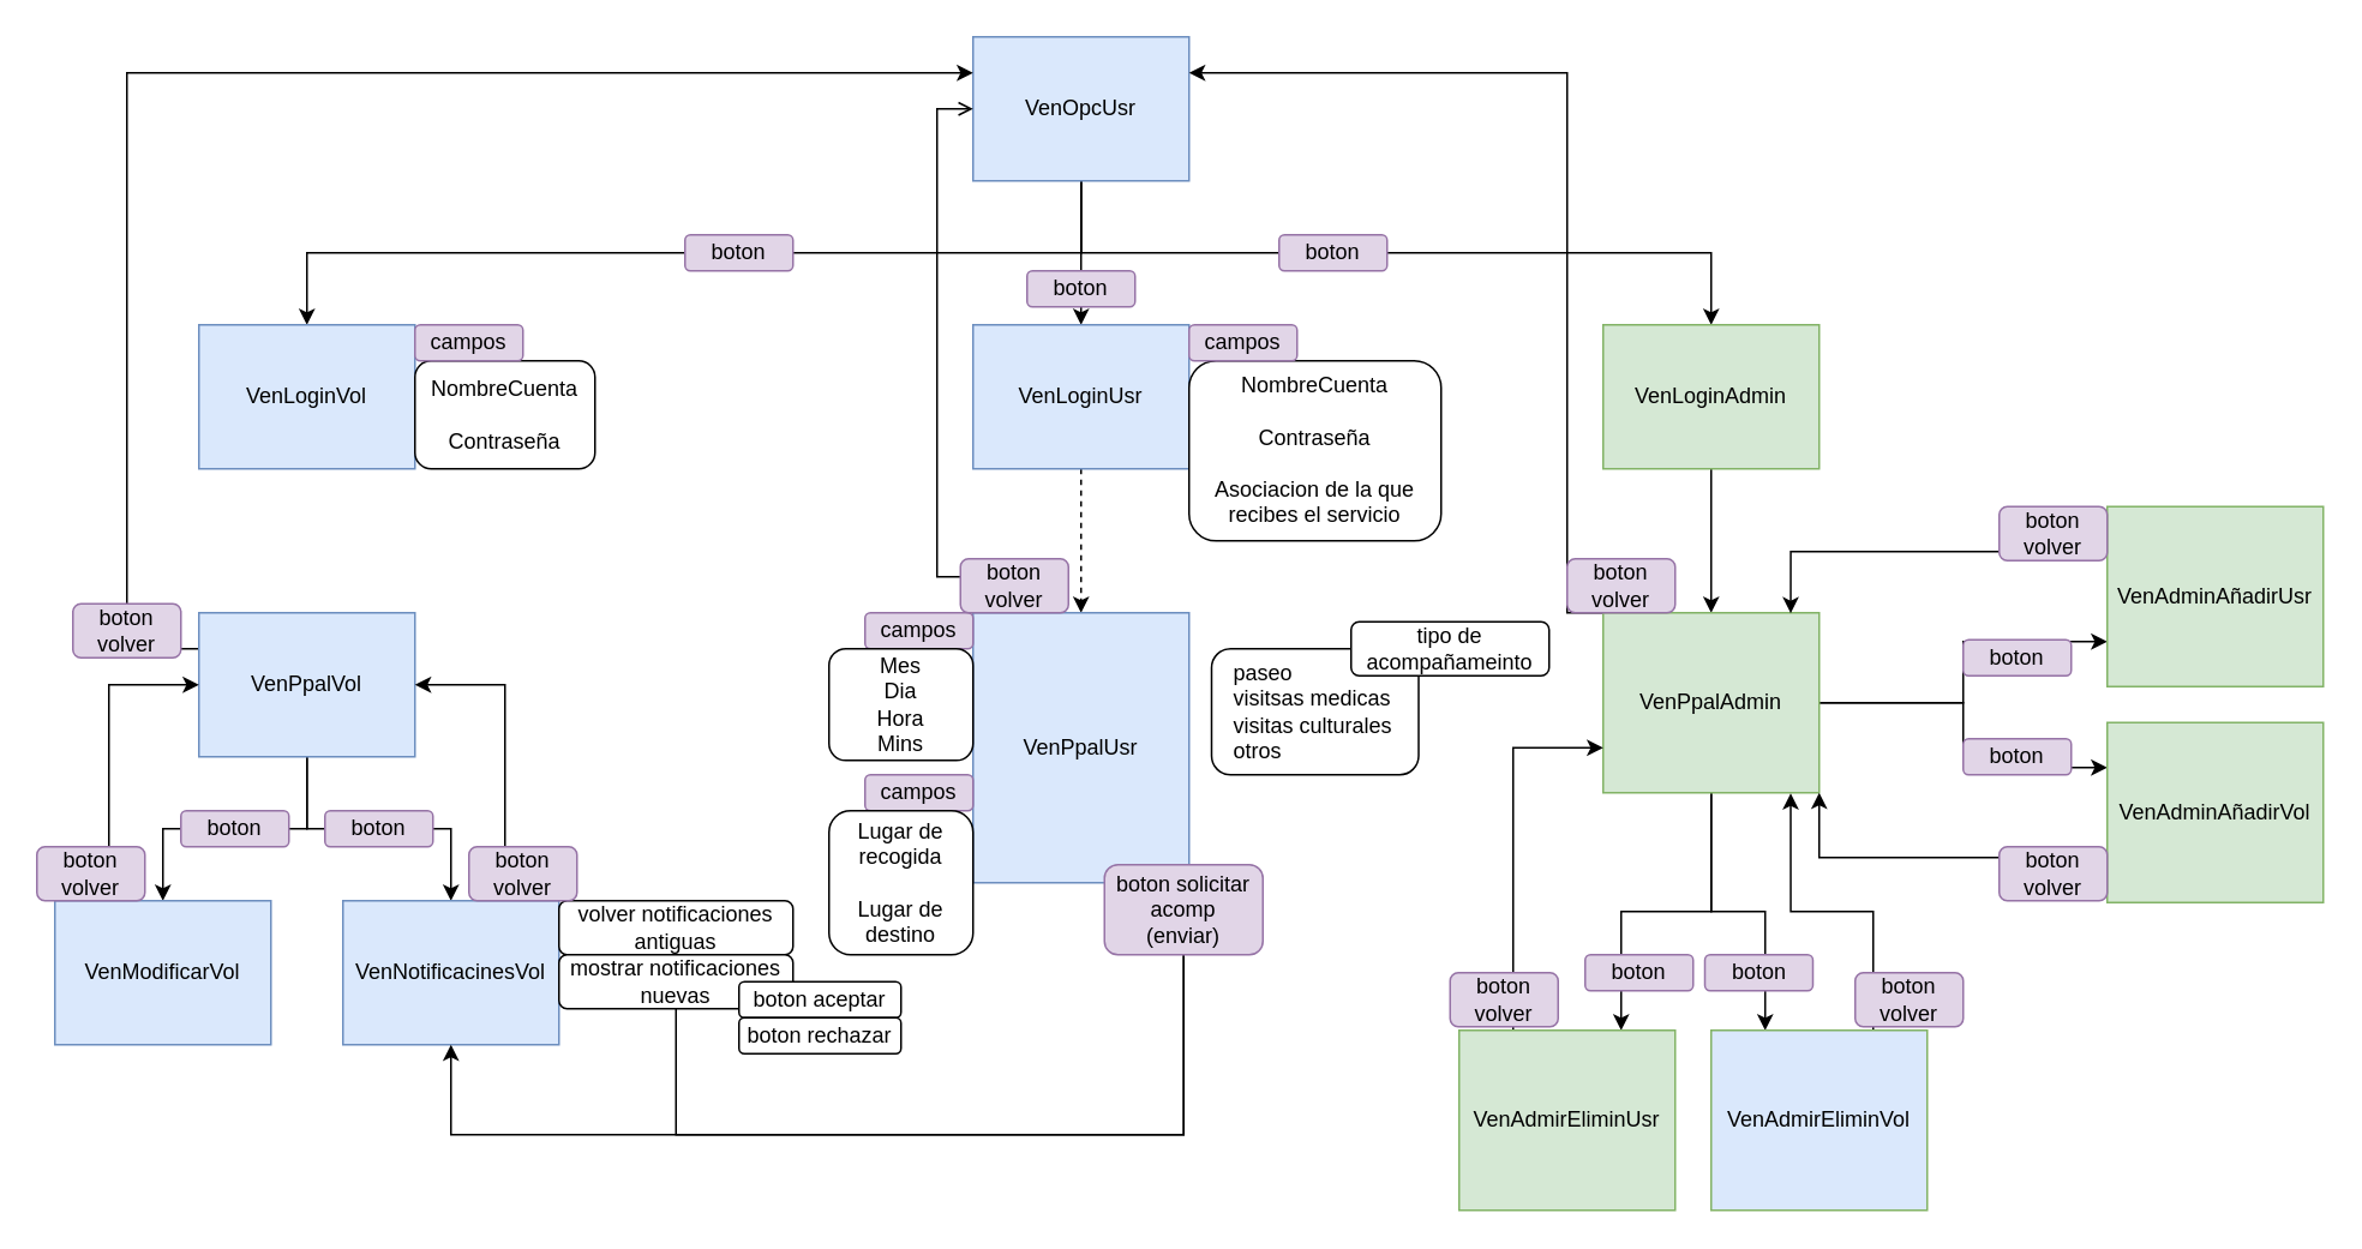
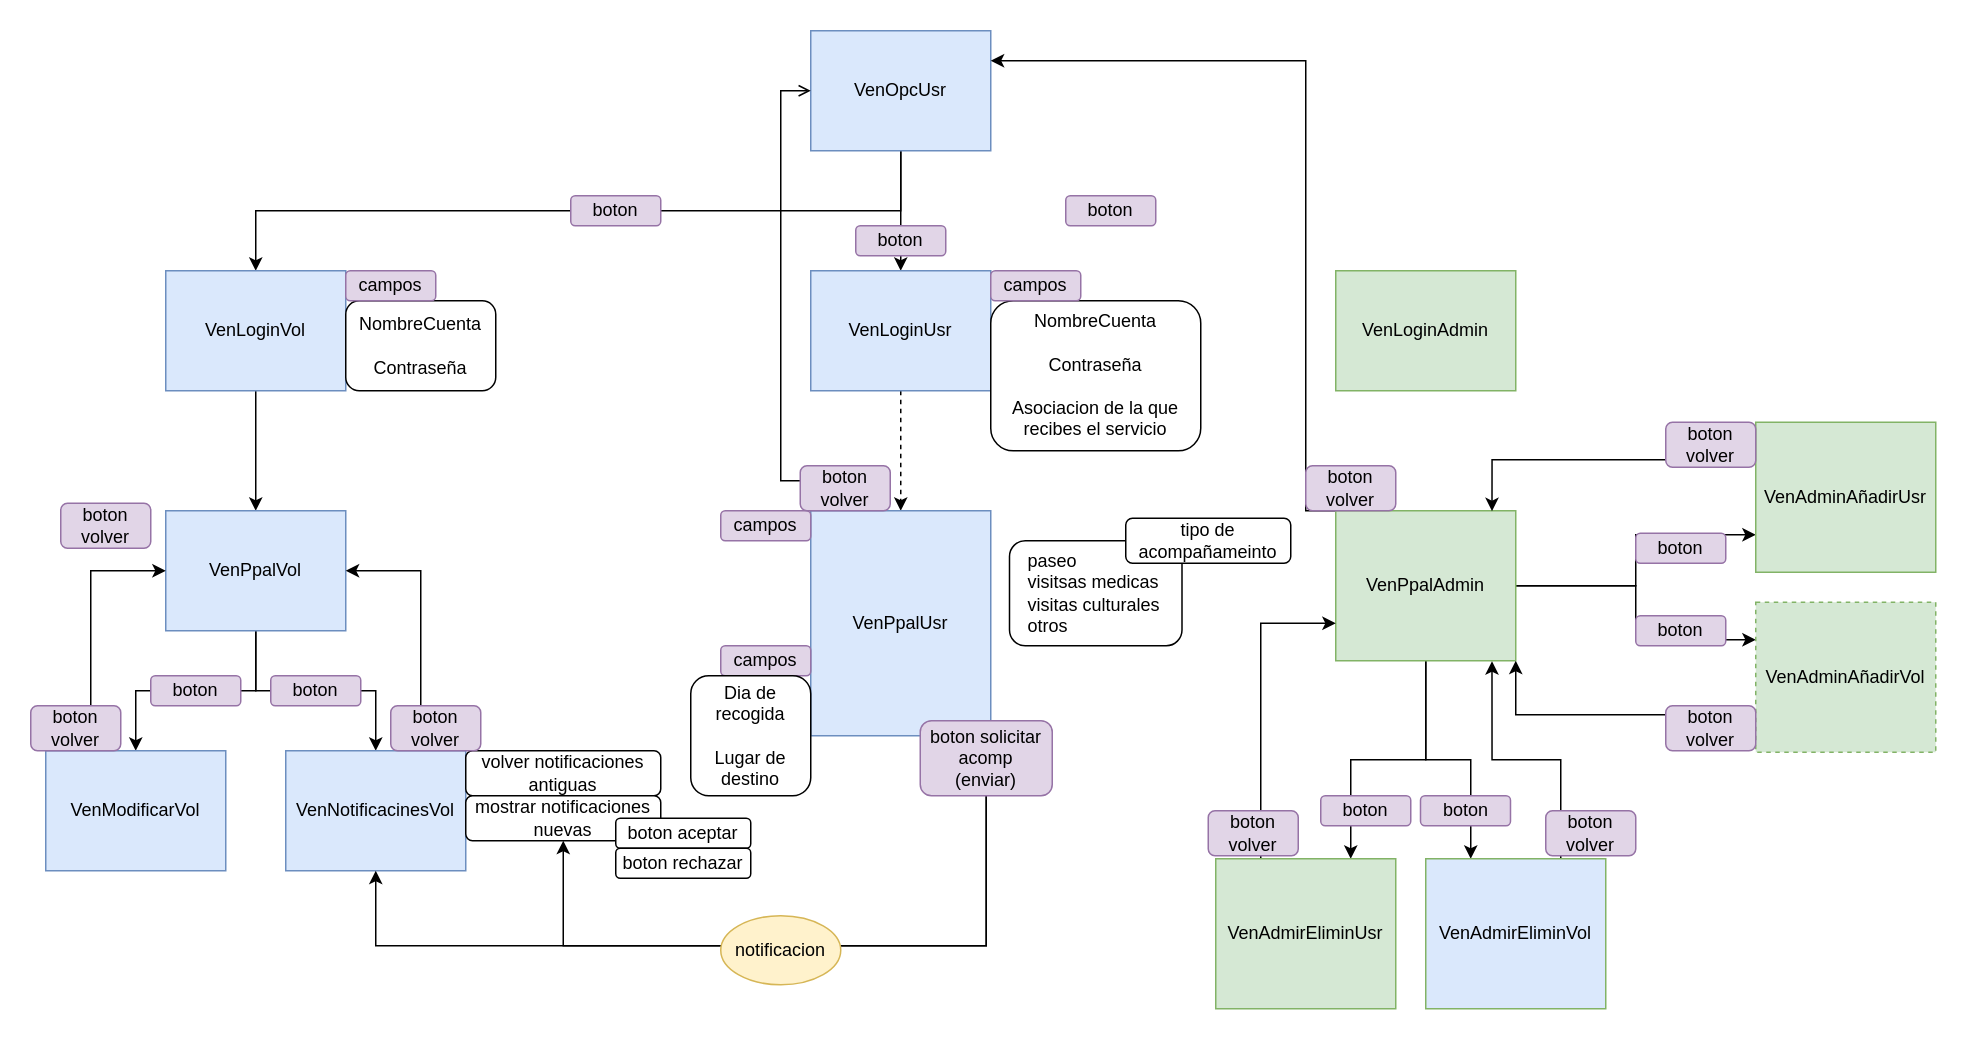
  <mxCell id="0" />
  <mxCell id="1" parent="0" />
- <mxCell id="2" style="edgeStyle=orthogonalEdgeStyle;rounded=0;orthogonalLoop=1;jettySize=auto;html=1;exitX=0.5;exitY=1;exitDx=0;exitDy=0;" parent="1" source="5" target="7" edge="1"><mxGeometry relative="1" as="geometry" /></mxCell>
  <mxCell id="3" style="edgeStyle=orthogonalEdgeStyle;rounded=0;orthogonalLoop=1;jettySize=auto;html=1;exitX=0.5;exitY=1;exitDx=0;exitDy=0;" parent="1" source="5" target="9" edge="1"><mxGeometry relative="1" as="geometry" /></mxCell>
  <mxCell id="4" style="edgeStyle=orthogonalEdgeStyle;rounded=0;orthogonalLoop=1;jettySize=auto;html=1;exitX=0.5;exitY=1;exitDx=0;exitDy=0;" parent="1" source="5" target="11" edge="1"><mxGeometry relative="1" as="geometry" /></mxCell>
  <mxCell id="5" value="VenOpcUsr" style="rounded=0;whiteSpace=wrap;html=1;fillColor=#dae8fc;strokeColor=#6c8ebf;" parent="1" vertex="1"><mxGeometry x="540" width="120" height="80" as="geometry" y="20" /></mxCell>
- <mxCell id="6" style="edgeStyle=orthogonalEdgeStyle;rounded=0;orthogonalLoop=1;jettySize=auto;html=1;exitX=0.5;exitY=1;exitDx=0;exitDy=0;" parent="1" source="7" target="46" edge="1"><mxGeometry relative="1" as="geometry" /></mxCell>
  <mxCell id="7" value="VenLoginAdmin" style="rounded=0;whiteSpace=wrap;html=1;fillColor=#d5e8d4;strokeColor=#82b366;" parent="1" vertex="1"><mxGeometry x="890" y="180" width="120" height="80" as="geometry" /></mxCell>
  <mxCell id="8" style="edgeStyle=orthogonalEdgeStyle;rounded=0;orthogonalLoop=1;jettySize=auto;html=1;exitX=0.5;exitY=1;exitDx=0;exitDy=0;dashed=1;" parent="1" source="9" target="32" edge="1"><mxGeometry relative="1" as="geometry" /></mxCell>
  <mxCell id="9" value="VenLoginUsr" style="rounded=0;whiteSpace=wrap;html=1;fillColor=#dae8fc;strokeColor=#6c8ebf;" parent="1" vertex="1"><mxGeometry x="540" y="180" width="120" height="80" as="geometry" /></mxCell>
+ <mxCell id="10" style="edgeStyle=orthogonalEdgeStyle;rounded=0;orthogonalLoop=1;jettySize=auto;html=1;exitX=0.5;exitY=1;exitDx=0;exitDy=0;" parent="1" source="11" target="17" edge="1"><mxGeometry relative="1" as="geometry" /></mxCell>
  <mxCell id="11" value="VenLoginVol" style="rounded=0;whiteSpace=wrap;html=1;fillColor=#dae8fc;strokeColor=#6c8ebf;" parent="1" vertex="1"><mxGeometry x="110" y="180" width="120" height="80" as="geometry" /></mxCell>
  <mxCell id="12" value="NombreCuenta&lt;br&gt;&lt;br&gt;Contraseña&lt;br&gt;&lt;br&gt;Asociacion de la que recibes el servicio" style="rounded=1;whiteSpace=wrap;html=1;" parent="1" vertex="1"><mxGeometry x="660" y="200" width="140" height="100" as="geometry" /></mxCell>
  <mxCell id="13" value="NombreCuenta&lt;br&gt;&lt;br&gt;Contraseña" style="rounded=1;whiteSpace=wrap;html=1;" parent="1" vertex="1"><mxGeometry x="230" y="200" width="100" height="60" as="geometry" /></mxCell>
  <mxCell id="14" style="edgeStyle=orthogonalEdgeStyle;rounded=0;orthogonalLoop=1;jettySize=auto;html=1;exitX=0.5;exitY=1;exitDx=0;exitDy=0;" parent="1" source="17" target="19" edge="1"><mxGeometry relative="1" as="geometry" /></mxCell>
  <mxCell id="15" style="edgeStyle=orthogonalEdgeStyle;rounded=0;orthogonalLoop=1;jettySize=auto;html=1;exitX=0.5;exitY=1;exitDx=0;exitDy=0;" parent="1" source="17" target="21" edge="1"><mxGeometry relative="1" as="geometry" /></mxCell>
- <mxCell id="16" style="edgeStyle=orthogonalEdgeStyle;rounded=0;orthogonalLoop=1;jettySize=auto;html=1;exitX=0;exitY=0.25;exitDx=0;exitDy=0;entryX=0;entryY=0.25;entryDx=0;entryDy=0;" parent="1" source="17" target="5" edge="1"><mxGeometry relative="1" as="geometry"><Array as="points"><mxPoint x="70" y="360" /><mxPoint x="70" y="40" /></Array></mxGeometry></mxCell>
  <mxCell id="17" value="VenPpalVol" style="rounded=0;whiteSpace=wrap;html=1;fillColor=#dae8fc;strokeColor=#6c8ebf;" parent="1" vertex="1"><mxGeometry x="110" y="340" width="120" height="80" as="geometry" /></mxCell>
  <mxCell id="18" style="edgeStyle=orthogonalEdgeStyle;rounded=0;orthogonalLoop=1;jettySize=auto;html=1;exitX=0.25;exitY=0;exitDx=0;exitDy=0;entryX=0;entryY=0.5;entryDx=0;entryDy=0;" parent="1" source="19" target="17" edge="1"><mxGeometry relative="1" as="geometry" /></mxCell>
  <mxCell id="19" value="VenModificarVol" style="rounded=0;whiteSpace=wrap;html=1;fillColor=#dae8fc;strokeColor=#6c8ebf;" parent="1" vertex="1"><mxGeometry x="30" y="500" width="120" height="80" as="geometry" /></mxCell>
  <mxCell id="20" style="edgeStyle=orthogonalEdgeStyle;rounded=0;orthogonalLoop=1;jettySize=auto;html=1;exitX=0.75;exitY=0;exitDx=0;exitDy=0;entryX=1;entryY=0.5;entryDx=0;entryDy=0;" parent="1" source="21" target="17" edge="1"><mxGeometry relative="1" as="geometry" /></mxCell>
  <mxCell id="21" value="VenNotificacinesVol" style="rounded=0;whiteSpace=wrap;html=1;fillColor=#dae8fc;strokeColor=#6c8ebf;" parent="1" vertex="1"><mxGeometry x="190" y="500" width="120" height="80" as="geometry" /></mxCell>
  <mxCell id="22" value="boton" style="rounded=1;whiteSpace=wrap;html=1;fillColor=#e1d5e7;strokeColor=#9673a6;" parent="1" vertex="1"><mxGeometry y="450" width="60" height="20" as="geometry" x="180" /></mxCell>
  <mxCell id="23" value="boton" style="rounded=1;whiteSpace=wrap;html=1;fillColor=#e1d5e7;strokeColor=#9673a6;" parent="1" vertex="1"><mxGeometry x="100" y="450" width="60" height="20" as="geometry" /></mxCell>
  <mxCell id="24" value="boton" style="rounded=1;whiteSpace=wrap;html=1;fillColor=#e1d5e7;strokeColor=#9673a6;" parent="1" vertex="1"><mxGeometry x="380" y="130" width="60" height="20" as="geometry" /></mxCell>
  <mxCell id="25" value="boton" style="rounded=1;whiteSpace=wrap;html=1;fillColor=#e1d5e7;strokeColor=#9673a6;" parent="1" vertex="1"><mxGeometry x="710" y="130" width="60" height="20" as="geometry" /></mxCell>
  <mxCell id="26" value="boton" style="rounded=1;whiteSpace=wrap;html=1;fillColor=#e1d5e7;strokeColor=#9673a6;" parent="1" vertex="1"><mxGeometry x="570" y="150" width="60" height="20" as="geometry" /></mxCell>
  <mxCell id="27" value="campos" style="rounded=1;whiteSpace=wrap;html=1;fillColor=#e1d5e7;strokeColor=#9673a6;" parent="1" vertex="1"><mxGeometry x="230" y="180" width="60" height="20" as="geometry" /></mxCell>
  <mxCell id="28" value="campos" style="rounded=1;whiteSpace=wrap;html=1;fillColor=#e1d5e7;strokeColor=#9673a6;" parent="1" vertex="1"><mxGeometry x="660" y="180" width="60" height="20" as="geometry" /></mxCell>
  <mxCell id="29" value="volver notificaciones&lt;br&gt;antiguas" style="rounded=1;whiteSpace=wrap;html=1;" parent="1" vertex="1"><mxGeometry x="310" y="500" width="130" height="30" as="geometry" /></mxCell>
  <mxCell id="30" value="mostrar notificaciones&lt;br&gt;nuevas" style="rounded=1;whiteSpace=wrap;html=1;" parent="1" vertex="1"><mxGeometry x="310" y="530" width="130" height="30" as="geometry" /></mxCell>
  <mxCell id="31" style="edgeStyle=orthogonalEdgeStyle;rounded=0;orthogonalLoop=1;jettySize=auto;html=1;exitX=0.25;exitY=0;exitDx=0;exitDy=0;entryX=0;entryY=0.5;entryDx=0;entryDy=0;endArrow=open;" parent="1" source="32" target="5" edge="1"><mxGeometry relative="1" as="geometry"><Array as="points"><mxPoint x="550" y="340" /><mxPoint x="550" y="320" /><mxPoint x="520" y="320" /><mxPoint x="520" y="60" /></Array></mxGeometry></mxCell>
  <mxCell id="32" value="VenPpalUsr" style="rounded=0;whiteSpace=wrap;html=1;fillColor=#dae8fc;strokeColor=#6c8ebf;" parent="1" vertex="1"><mxGeometry x="540" y="340" width="120" height="150" as="geometry" /></mxCell>
  <mxCell id="33" value="&amp;nbsp; &amp;nbsp;paseo&lt;br&gt;&amp;nbsp; &amp;nbsp;visitsas medicas&lt;br&gt;&amp;nbsp; &amp;nbsp;visitas culturales&lt;br&gt;&amp;nbsp; &amp;nbsp;otros" style="rounded=1;whiteSpace=wrap;html=1;align=left;" parent="1" vertex="1"><mxGeometry x="672.5" y="360" width="115" height="70" as="geometry" /></mxCell>
  <mxCell id="34" value="tipo de acompañameinto" style="rounded=1;whiteSpace=wrap;html=1;" parent="1" vertex="1"><mxGeometry x="750" y="345" width="110" height="30" as="geometry" /></mxCell>
  <mxCell id="35" value="boton aceptar" style="rounded=1;whiteSpace=wrap;html=1;" parent="1" vertex="1"><mxGeometry x="410" y="545" width="90" height="20" as="geometry" /></mxCell>
  <mxCell id="36" value="boton rechazar" style="rounded=1;whiteSpace=wrap;html=1;" parent="1" vertex="1"><mxGeometry x="410" y="565" width="90" height="20" as="geometry" /></mxCell>
  <mxCell id="37" value="campos" style="rounded=1;whiteSpace=wrap;html=1;fillColor=#e1d5e7;strokeColor=#9673a6;" parent="1" vertex="1"><mxGeometry x="480" y="340" width="60" height="20" as="geometry" /></mxCell>
- <mxCell id="38" value="Mes&lt;br&gt;Dia&lt;br&gt;Hora&lt;br&gt;Mins" style="rounded=1;whiteSpace=wrap;html=1;" parent="1" vertex="1"><mxGeometry x="460" y="360" width="80" height="62" as="geometry" /></mxCell>
  <mxCell id="39" value="campos" style="rounded=1;whiteSpace=wrap;html=1;fillColor=#e1d5e7;strokeColor=#9673a6;" parent="1" vertex="1"><mxGeometry x="480" y="430" width="60" height="20" as="geometry" /></mxCell>
- <mxCell id="40" value="Lugar de&lt;br&gt;recogida&lt;br&gt;&lt;br&gt;Lugar de destino" style="rounded=1;whiteSpace=wrap;html=1;" parent="1" vertex="1"><mxGeometry x="460" y="450" width="80" height="80" as="geometry" /></mxCell>
+ <mxCell id="40" value="Dia de&lt;br&gt;recogida&lt;br&gt;&lt;br&gt;Lugar de destino" style="rounded=1;whiteSpace=wrap;html=1;" parent="1" vertex="1"><mxGeometry x="460" y="450" width="80" height="80" as="geometry" /></mxCell>
  <mxCell id="41" style="edgeStyle=orthogonalEdgeStyle;rounded=0;orthogonalLoop=1;jettySize=auto;html=1;exitX=1;exitY=0.5;exitDx=0;exitDy=0;entryX=0;entryY=0.75;entryDx=0;entryDy=0;" parent="1" source="46" target="48" edge="1"><mxGeometry relative="1" as="geometry" /></mxCell>
  <mxCell id="42" style="edgeStyle=orthogonalEdgeStyle;rounded=0;orthogonalLoop=1;jettySize=auto;html=1;exitX=1;exitY=0.5;exitDx=0;exitDy=0;entryX=0;entryY=0.25;entryDx=0;entryDy=0;" parent="1" source="46" target="50" edge="1"><mxGeometry relative="1" as="geometry" /></mxCell>
  <mxCell id="43" style="edgeStyle=orthogonalEdgeStyle;rounded=0;orthogonalLoop=1;jettySize=auto;html=1;exitX=0.5;exitY=1;exitDx=0;exitDy=0;entryX=0.25;entryY=0;entryDx=0;entryDy=0;" parent="1" source="46" target="56" edge="1"><mxGeometry relative="1" as="geometry" /></mxCell>
  <mxCell id="44" style="edgeStyle=orthogonalEdgeStyle;rounded=0;orthogonalLoop=1;jettySize=auto;html=1;exitX=0.5;exitY=1;exitDx=0;exitDy=0;entryX=0.75;entryY=0;entryDx=0;entryDy=0;" parent="1" source="46" target="54" edge="1"><mxGeometry relative="1" as="geometry" /></mxCell>
  <mxCell id="45" style="edgeStyle=orthogonalEdgeStyle;rounded=0;orthogonalLoop=1;jettySize=auto;html=1;exitX=0.25;exitY=0;exitDx=0;exitDy=0;entryX=1;entryY=0.25;entryDx=0;entryDy=0;" parent="1" source="46" target="5" edge="1"><mxGeometry relative="1" as="geometry"><Array as="points"><mxPoint x="870" y="340" /><mxPoint x="870" y="40" /></Array></mxGeometry></mxCell>
  <mxCell id="46" value="VenPpalAdmin" style="rounded=0;whiteSpace=wrap;html=1;fillColor=#d5e8d4;strokeColor=#82b366;" parent="1" vertex="1"><mxGeometry x="890" y="340" width="120" height="100" as="geometry" /></mxCell>
  <mxCell id="47" style="edgeStyle=orthogonalEdgeStyle;rounded=0;orthogonalLoop=1;jettySize=auto;html=1;exitX=0;exitY=0.25;exitDx=0;exitDy=0;entryX=0.868;entryY=0.003;entryDx=0;entryDy=0;entryPerimeter=0;" parent="1" source="48" target="46" edge="1"><mxGeometry relative="1" as="geometry" /></mxCell>
  <mxCell id="48" value="VenAdminAñadirUsr" style="rounded=0;whiteSpace=wrap;html=1;fillColor=#d5e8d4;strokeColor=#82b366;" parent="1" vertex="1"><mxGeometry x="1170" y="281" width="120" height="100" as="geometry" /></mxCell>
  <mxCell id="49" style="edgeStyle=orthogonalEdgeStyle;rounded=0;orthogonalLoop=1;jettySize=auto;html=1;exitX=0;exitY=0.75;exitDx=0;exitDy=0;entryX=1;entryY=1;entryDx=0;entryDy=0;entryPerimeter=0;" parent="1" source="50" target="46" edge="1"><mxGeometry relative="1" as="geometry" /></mxCell>
- <mxCell id="50" value="VenAdminAñadirVol" style="rounded=0;whiteSpace=wrap;html=1;fillColor=#d5e8d4;strokeColor=#82b366;" parent="1" vertex="1"><mxGeometry x="1170" y="401" width="120" height="100" as="geometry" /></mxCell>
+ <mxCell id="50" value="VenAdminAñadirVol" style="rounded=0;whiteSpace=wrap;html=1;fillColor=#d5e8d4;strokeColor=#82b366;dashed=1;" parent="1" vertex="1"><mxGeometry x="1170" y="401" width="120" height="100" as="geometry" /></mxCell>
  <mxCell id="51" value="boton" style="rounded=1;whiteSpace=wrap;html=1;fillColor=#e1d5e7;strokeColor=#9673a6;" parent="1" vertex="1"><mxGeometry x="1090" y="355" width="60" height="20" as="geometry" /></mxCell>
  <mxCell id="52" value="boton" style="rounded=1;whiteSpace=wrap;html=1;fillColor=#e1d5e7;strokeColor=#9673a6;" parent="1" vertex="1"><mxGeometry x="1090" y="410" width="60" height="20" as="geometry" /></mxCell>
  <mxCell id="53" style="edgeStyle=orthogonalEdgeStyle;rounded=0;orthogonalLoop=1;jettySize=auto;html=1;exitX=0.25;exitY=0;exitDx=0;exitDy=0;entryX=0;entryY=0.75;entryDx=0;entryDy=0;" parent="1" source="54" target="46" edge="1"><mxGeometry relative="1" as="geometry" /></mxCell>
  <mxCell id="54" value="VenAdmirEliminUsr" style="rounded=0;whiteSpace=wrap;html=1;fillColor=#d5e8d4;strokeColor=#82b366;" parent="1" vertex="1"><mxGeometry x="810" y="572" width="120" height="100" as="geometry" /></mxCell>
  <mxCell id="55" style="edgeStyle=orthogonalEdgeStyle;rounded=0;orthogonalLoop=1;jettySize=auto;html=1;exitX=0.75;exitY=0;exitDx=0;exitDy=0;entryX=0.868;entryY=1.003;entryDx=0;entryDy=0;entryPerimeter=0;" parent="1" source="56" target="46" edge="1"><mxGeometry relative="1" as="geometry" /></mxCell>
  <mxCell id="56" value="VenAdmirEliminVol" style="rounded=0;whiteSpace=wrap;html=1;fillColor=#dae8fc;strokeColor=#82b366;" parent="1" vertex="1"><mxGeometry x="950" y="572" width="120" height="100" as="geometry" /></mxCell>
  <mxCell id="57" value="boton" style="rounded=1;whiteSpace=wrap;html=1;fillColor=#e1d5e7;strokeColor=#9673a6;" parent="1" vertex="1"><mxGeometry x="880" y="530" width="60" height="20" as="geometry" /></mxCell>
  <mxCell id="58" value="boton" style="rounded=1;whiteSpace=wrap;html=1;fillColor=#e1d5e7;strokeColor=#9673a6;" parent="1" vertex="1"><mxGeometry x="946.5" y="530" width="60" height="20" as="geometry" /></mxCell>
  <mxCell id="59" style="edgeStyle=orthogonalEdgeStyle;rounded=0;orthogonalLoop=1;jettySize=auto;html=1;exitX=0.5;exitY=1;exitDx=0;exitDy=0;entryX=0.5;entryY=1;entryDx=0;entryDy=0;" parent="1" source="61" target="21" edge="1"><mxGeometry relative="1" as="geometry"><Array as="points"><mxPoint x="657" y="630" /><mxPoint x="250" y="630" /></Array></mxGeometry></mxCell>
- <mxCell id="60" style="edgeStyle=orthogonalEdgeStyle;rounded=0;orthogonalLoop=1;jettySize=auto;html=1;exitX=0.5;exitY=1;exitDx=0;exitDy=0;entryX=0.5;entryY=1;entryDx=0;entryDy=0;endArrow=none;" parent="1" source="61" target="30" edge="1"><mxGeometry relative="1" as="geometry"><Array as="points"><mxPoint x="657" y="630" /><mxPoint x="375" y="630" /></Array></mxGeometry></mxCell>
+ <mxCell id="60" style="edgeStyle=orthogonalEdgeStyle;rounded=0;orthogonalLoop=1;jettySize=auto;html=1;exitX=0.5;exitY=1;exitDx=0;exitDy=0;entryX=0.5;entryY=1;entryDx=0;entryDy=0;" parent="1" source="61" target="30" edge="1"><mxGeometry relative="1" as="geometry"><Array as="points"><mxPoint x="657" y="630" /><mxPoint x="375" y="630" /></Array></mxGeometry></mxCell>
  <mxCell id="61" value="boton solicitar&lt;br&gt;acomp&lt;br&gt;(enviar)" style="rounded=1;whiteSpace=wrap;html=1;fillColor=#e1d5e7;strokeColor=#9673a6;" parent="1" vertex="1"><mxGeometry x="613" y="480" width="88" height="50" as="geometry" /></mxCell>
+ <mxCell id="62" value="notificacion" style="ellipse;whiteSpace=wrap;html=1;fillColor=#fff2cc;strokeColor=#d6b656;" parent="1" vertex="1"><mxGeometry x="480" y="610" width="80" height="46" as="geometry" /></mxCell>
  <mxCell id="63" value="boton&lt;br&gt;volver" style="rounded=1;whiteSpace=wrap;html=1;fillColor=#e1d5e7;strokeColor=#9673a6;" parent="1" vertex="1"><mxGeometry x="20" y="470" width="60" height="30" as="geometry" /></mxCell>
  <mxCell id="64" value="boton&lt;br&gt;volver" style="rounded=1;whiteSpace=wrap;html=1;fillColor=#e1d5e7;strokeColor=#9673a6;" parent="1" vertex="1"><mxGeometry x="260" y="470" width="60" height="30" as="geometry" /></mxCell>
  <mxCell id="65" value="boton&lt;br&gt;volver" style="rounded=1;whiteSpace=wrap;html=1;fillColor=#e1d5e7;strokeColor=#9673a6;" parent="1" vertex="1"><mxGeometry x="40" y="335" width="60" height="30" as="geometry" /></mxCell>
  <mxCell id="66" value="boton&lt;br&gt;volver" style="rounded=1;whiteSpace=wrap;html=1;fillColor=#e1d5e7;strokeColor=#9673a6;" parent="1" vertex="1"><mxGeometry x="533" y="310" width="60" height="30" as="geometry" /></mxCell>
  <mxCell id="67" value="boton&lt;br&gt;volver" style="rounded=1;whiteSpace=wrap;html=1;fillColor=#e1d5e7;strokeColor=#9673a6;" parent="1" vertex="1"><mxGeometry x="870" y="310" width="60" height="30" as="geometry" /></mxCell>
  <mxCell id="68" value="boton&lt;br&gt;volver" style="rounded=1;whiteSpace=wrap;html=1;fillColor=#e1d5e7;strokeColor=#9673a6;" parent="1" vertex="1"><mxGeometry x="1030" y="540" width="60" height="30" as="geometry" /></mxCell>
  <mxCell id="69" value="boton&lt;br&gt;volver" style="rounded=1;whiteSpace=wrap;html=1;fillColor=#e1d5e7;strokeColor=#9673a6;" parent="1" vertex="1"><mxGeometry x="805" y="540" width="60" height="30" as="geometry" /></mxCell>
  <mxCell id="70" value="boton&lt;br&gt;volver" style="rounded=1;whiteSpace=wrap;html=1;fillColor=#e1d5e7;strokeColor=#9673a6;" parent="1" vertex="1"><mxGeometry x="1110" y="470" width="60" height="30" as="geometry" /></mxCell>
  <mxCell id="71" value="boton&lt;br&gt;volver" style="rounded=1;whiteSpace=wrap;html=1;fillColor=#e1d5e7;strokeColor=#9673a6;" parent="1" vertex="1"><mxGeometry x="1110" y="281" width="60" height="30" as="geometry" /></mxCell>
